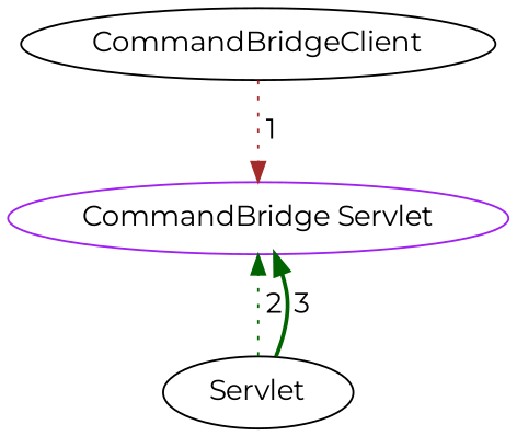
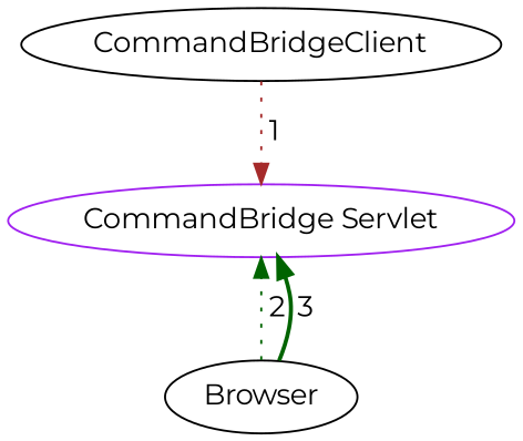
  digraph {
    fontname=Montserrat
    node [color=black fontname=Montserrat]
    edge [style=invis fontname=Montserrat]
    CommandBridgeClient
    "CommandBridge Servlet" [color=purple]
-   Browser [label=Servlet]
+   Browser
    CommandBridgeClient -> "CommandBridge Servlet"
    CommandBridgeClient -> "CommandBridge Servlet" [label=" 1" color=brown style=dotted]
    "CommandBridge Servlet" -> Browser
    Browser -> "CommandBridge Servlet" [label=" 2" color=darkgreen style=dotted]
    Browser -> "CommandBridge Servlet" [label=" 3" color=darkgreen style=bold]
  }
